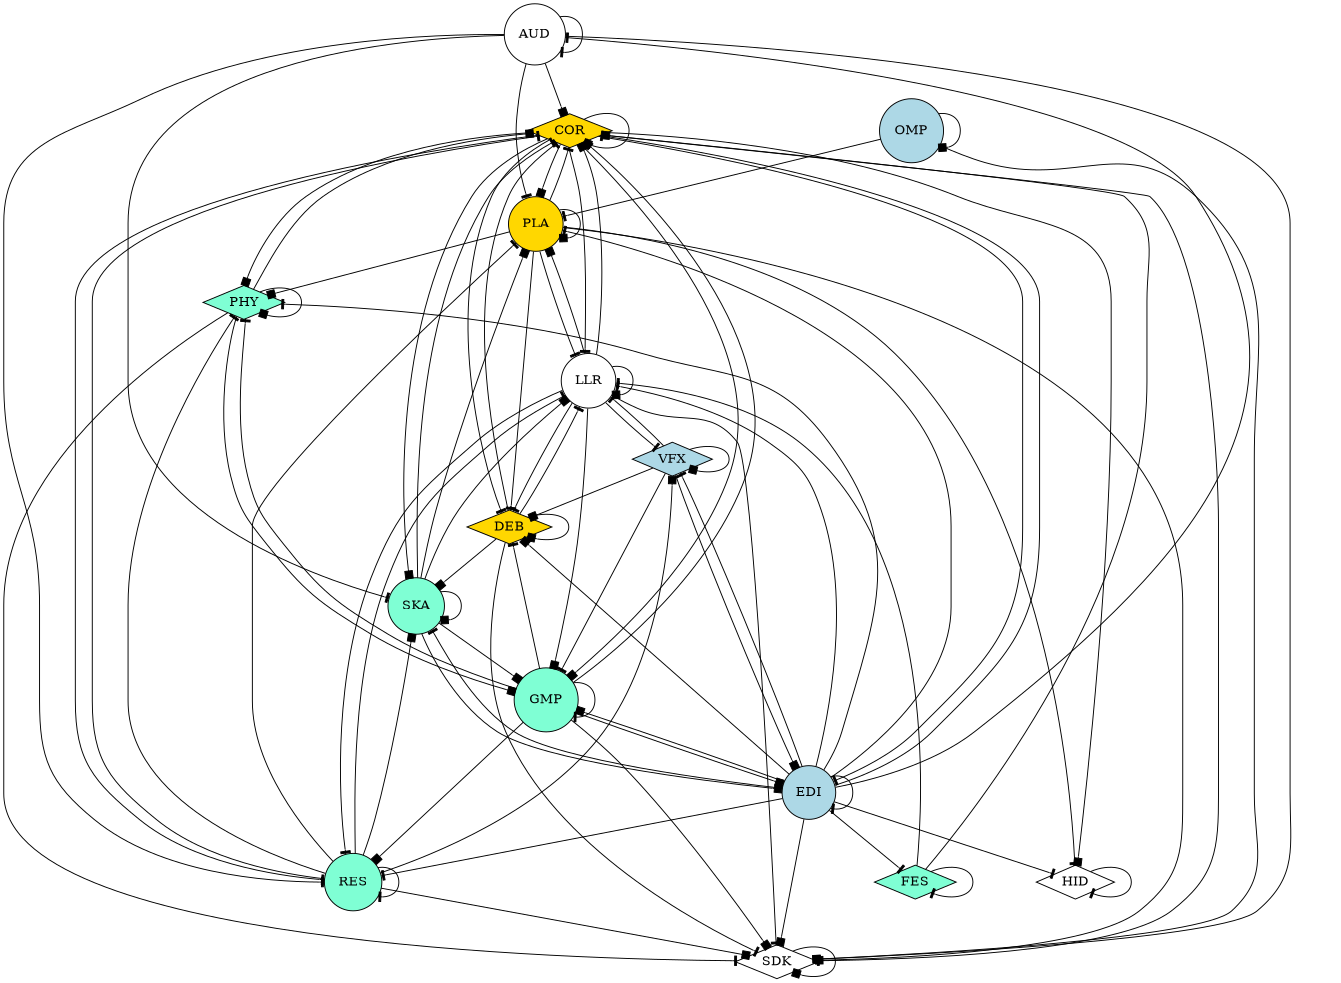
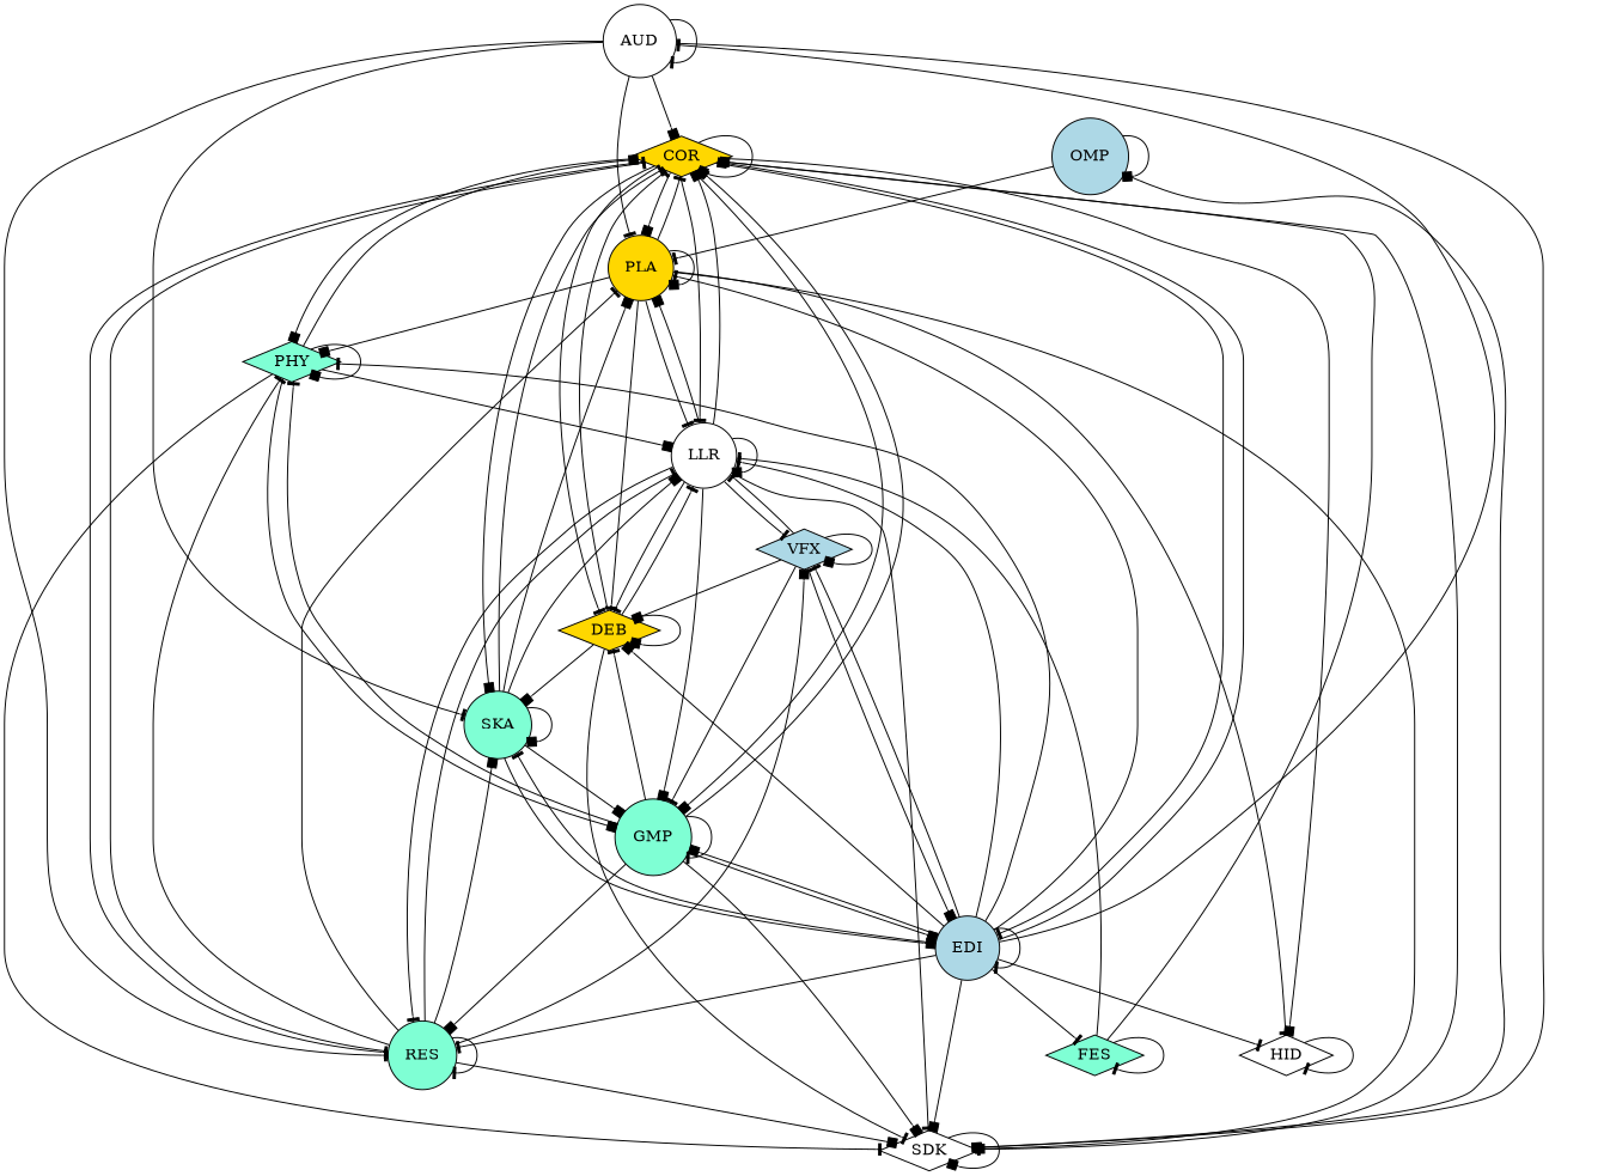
  digraph {
    node [fillcolor=aquamarine shape=circle style=filled]
    edge [arrowhead=tee]
    AUD [fillcolor=white]
    COR [fillcolor=gold shape=diamond]
    PLA [fillcolor=gold]
    RES
    SDK [fillcolor=white shape=diamond]
    SKA
    DEB [fillcolor=gold shape=diamond]
    EDI [fillcolor=lightblue]
    GMP
    HID [fillcolor=white shape=diamond]
    LLR [fillcolor=white]
    PHY [shape=diamond]
    VFX [fillcolor=lightblue shape=diamond]
    FES [shape=diamond]
    OMP [fillcolor=lightblue]
    AUD -> AUD
    AUD -> COR [arrowhead=box]
    AUD -> PLA
    AUD -> RES
    AUD -> SDK [arrowhead=box]
    AUD -> SKA
    COR -> COR [arrowhead=box]
    COR -> PLA [arrowhead=box]
    COR -> RES
    COR -> SDK
    COR -> SKA [arrowhead=box]
    COR -> DEB
    COR -> EDI
    COR -> GMP [arrowhead=box]
    COR -> HID [arrowhead=box]
    COR -> LLR
    COR -> PHY [arrowhead=box]
    PLA -> COR
    PLA -> PLA [arrowhead=box]
    PLA -> SDK [arrowhead=box]
    PLA -> DEB
    PLA -> HID
    PLA -> LLR
    PLA -> PHY [arrowhead=box]
    RES -> COR
    RES -> PLA
    RES -> RES
    RES -> SDK [arrowhead=box]
    RES -> SKA [arrowhead=box]
    RES -> LLR
    RES -> PHY
    RES -> VFX [arrowhead=box]
    SDK -> SDK [arrowhead=box]
    SKA -> COR
    SKA -> PLA [arrowhead=box]
    SKA -> SKA [arrowhead=box]
    SKA -> EDI [arrowhead=box]
    SKA -> GMP [arrowhead=box]
    SKA -> LLR [arrowhead=box]
    DEB -> COR
    DEB -> SDK
    DEB -> SKA [arrowhead=box]
    DEB -> DEB [arrowhead=box]
    DEB -> LLR
    EDI -> AUD
-   EDI -> COR
+   EDI -> COR [arrowhead=box]
    EDI -> PLA
    EDI -> RES
    EDI -> SDK [arrowhead=box]
    EDI -> SKA
    EDI -> DEB [arrowhead=box]
    EDI -> EDI
    EDI -> GMP [arrowhead=box]
    EDI -> HID
    EDI -> LLR
    EDI -> PHY
    EDI -> VFX
    EDI -> FES
    GMP -> COR [arrowhead=box]
    GMP -> RES [arrowhead=box]
    GMP -> SDK [arrowhead=box]
    GMP -> DEB
    GMP -> EDI [arrowhead=box]
    GMP -> GMP
    GMP -> PHY
    HID -> HID
    LLR -> COR [arrowhead=box]
    LLR -> PLA [arrowhead=box]
    LLR -> RES
    LLR -> SDK
    LLR -> DEB
    LLR -> GMP [arrowhead=box]
    LLR -> LLR [arrowhead=box]
    LLR -> VFX
    PHY -> COR [arrowhead=box]
    PHY -> SDK
    PHY -> GMP [arrowhead=box]
+   PHY -> LLR [arrowhead=box]
    PHY -> PHY [arrowhead=box]
    VFX -> DEB [arrowhead=box]
    VFX -> EDI [arrowhead=box]
    VFX -> GMP
    VFX -> LLR
    VFX -> VFX [arrowhead=box]
    FES -> COR [arrowhead=box]
    FES -> LLR
    FES -> FES
    OMP -> PLA
    OMP -> SDK [arrowhead=box]
    OMP -> OMP [arrowhead=box]
  }
